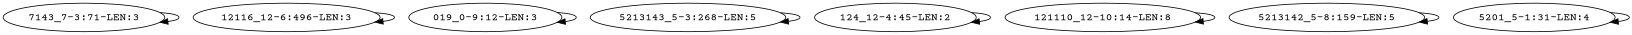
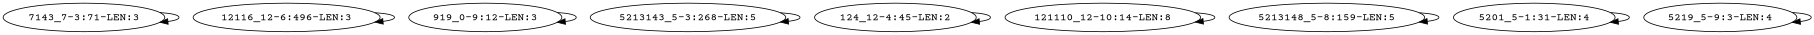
  digraph {
    fontname="Courier Prime"
    node [fontname="Courier Prime"]
    edge [fontname="Courier Prime"]
    "7143_7-3:71-LEN:3"
    "12116_12-6:496-LEN:3"
-   "019_0-9:12-LEN:3"
+   "019_0-9:12-LEN:3" [label="919_0-9:12-LEN:3"]
    "5213143_5-3:268-LEN:5"
    "124_12-4:45-LEN:2"
    n6 [label="121110_12-10:14-LEN:8"]
-   "5213148_5-8:159-LEN:5" [label="5213142_5-8:159-LEN:5"]
+   "5213148_5-8:159-LEN:5"
    "5201_5-1:31-LEN:4"
+   "5219_5-9:3-LEN:4"
    "7143_7-3:71-LEN:3" -> "7143_7-3:71-LEN:3"
    "12116_12-6:496-LEN:3" -> "12116_12-6:496-LEN:3"
    "019_0-9:12-LEN:3" -> "019_0-9:12-LEN:3"
    "5213143_5-3:268-LEN:5" -> "5213143_5-3:268-LEN:5"
    "124_12-4:45-LEN:2" -> "124_12-4:45-LEN:2"
    n6 -> n6
    "5213148_5-8:159-LEN:5" -> "5213148_5-8:159-LEN:5"
    "5201_5-1:31-LEN:4" -> "5201_5-1:31-LEN:4"
+   "5219_5-9:3-LEN:4" -> "5219_5-9:3-LEN:4"
  }
